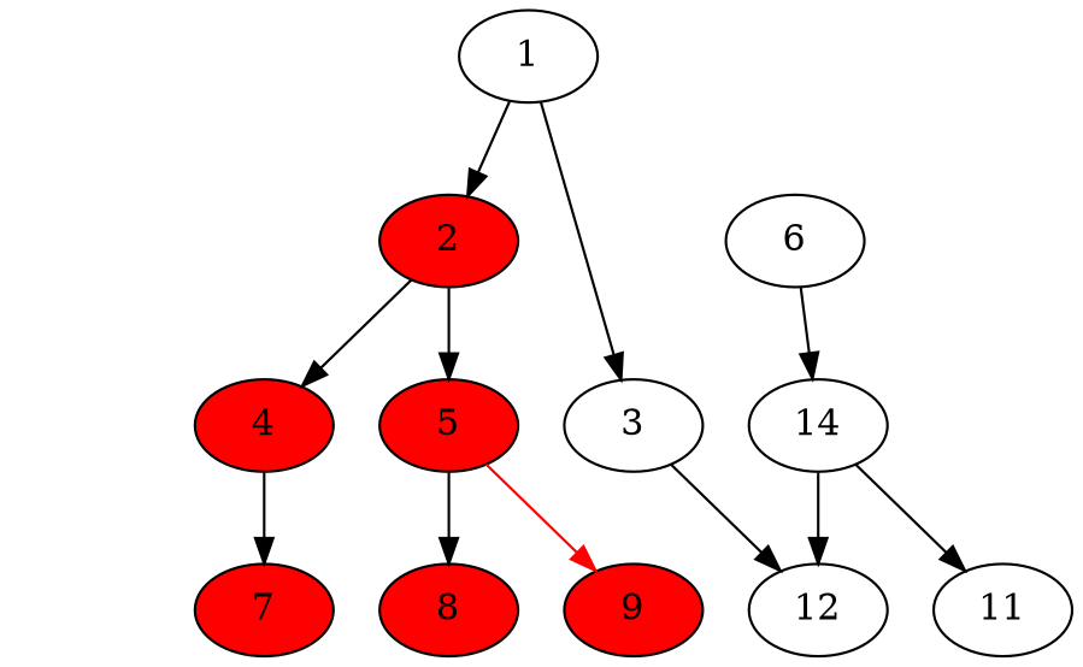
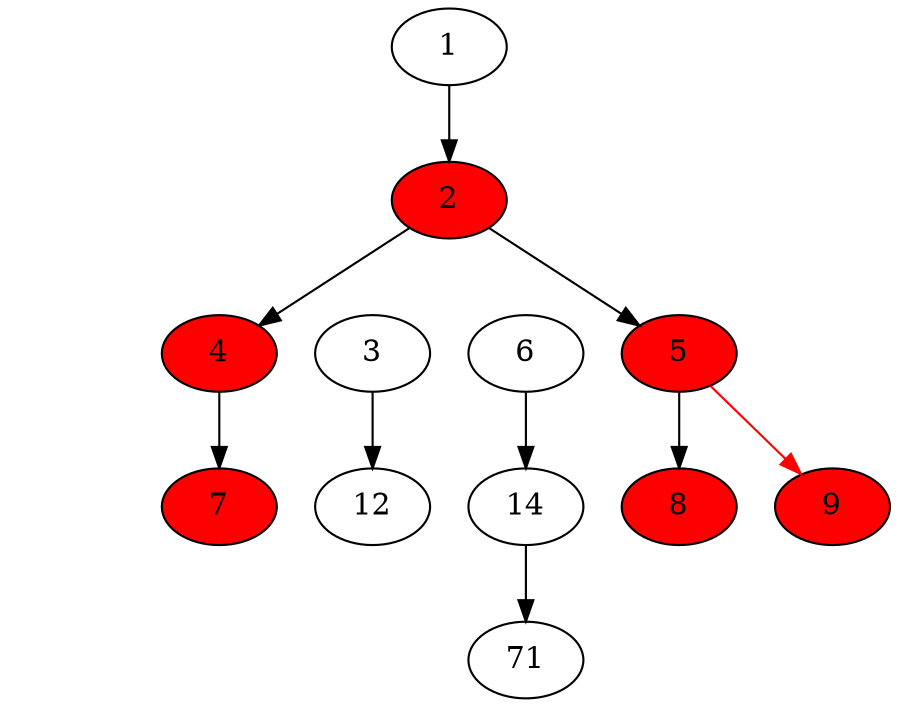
  digraph {
    ordering=out
    n1 [label=C style=invis]
    2 [fillcolor=red style=filled]
    4 [fillcolor=red style=filled]
    5 [fillcolor=red style=filled]
    1
    3
    12
    7 [fillcolor=red style=filled]
    8 [fillcolor=red style=filled]
    9 [fillcolor=red style=filled]
    6
    n12 [label=14]
-   11
+   11 [label=71]
    2 -> 4
    2 -> 5
    4 -> n1 [style=invis]
    4 -> 7
    5 -> 8
    5 -> 9 [color=red]
    1 -> 2
-   1 -> 3
    3 -> n1 [style=invis]
    3 -> 12
    6 -> n1 [style=invis]
    6 -> n12
-   n12 -> 12
    n12 -> 11
  }
